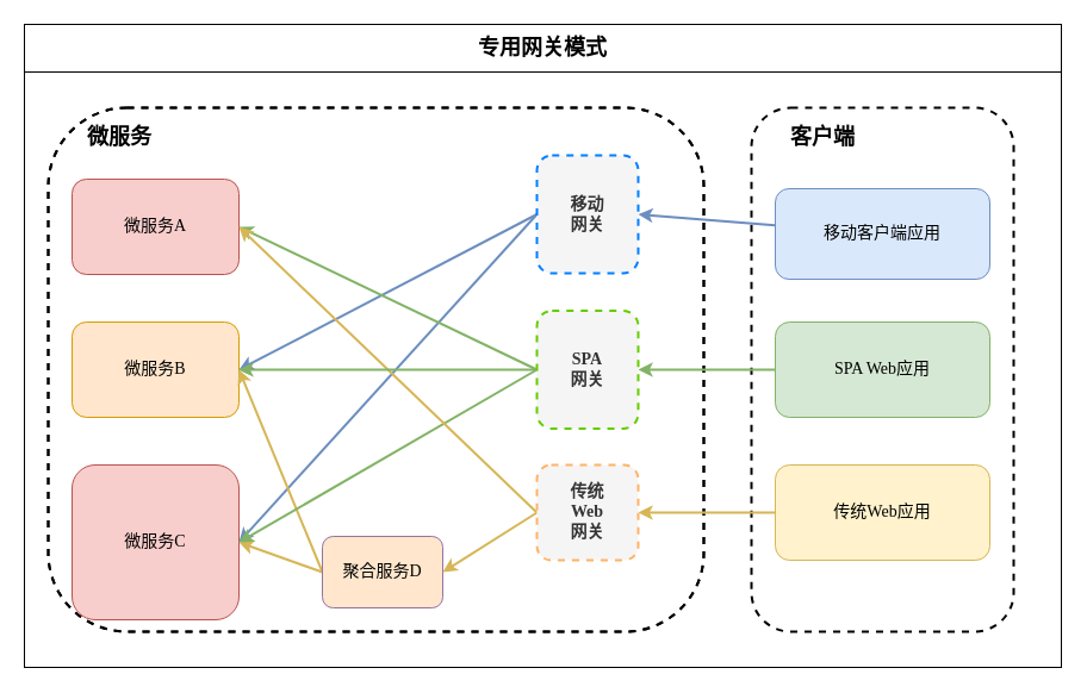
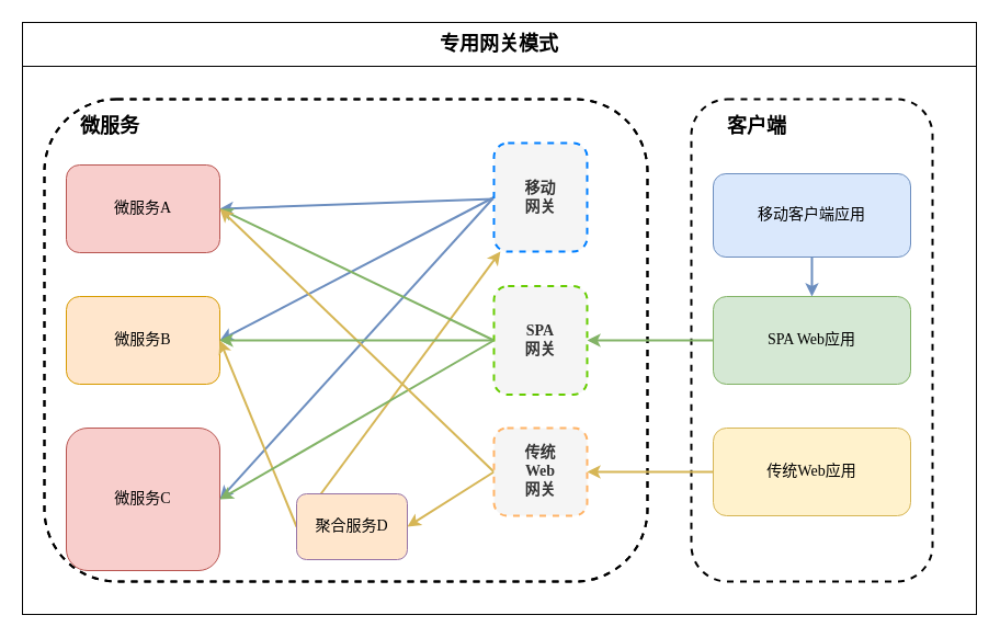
  <mxCell id="0" />
  <mxCell id="1" parent="0" />
  <mxCell id="2" value="" style="rounded=1;whiteSpace=wrap;html=1;dashed=1;fillColor=none;fontFamily=Comic Sans MS;strokeWidth=2;" parent="1" vertex="1"><mxGeometry x="40" y="90" width="550" height="440" as="geometry" /></mxCell>
  <mxCell id="3" value="" style="rounded=0;whiteSpace=wrap;html=1;fillColor=none;fontSize=18;fontFamily=Comic Sans MS;" parent="1" vertex="1"><mxGeometry x="20" y="20" width="870" height="540" as="geometry" /></mxCell>
  <mxCell id="4" value="" style="rounded=1;whiteSpace=wrap;html=1;dashed=1;fillColor=none;fontFamily=Comic Sans MS;strokeWidth=2;" parent="1" vertex="1"><mxGeometry x="40" y="90" width="550" height="440" as="geometry" /></mxCell>
  <mxCell id="5" value="微服务A" style="rounded=1;whiteSpace=wrap;html=1;fillColor=#f8cecc;strokeColor=#b85450;fontSize=14;fontFamily=Comic Sans MS;" parent="1" vertex="1"><mxGeometry x="60" y="150" width="140" height="80" as="geometry" /></mxCell>
  <mxCell id="6" value="微服务B" style="rounded=1;whiteSpace=wrap;html=1;fillColor=#ffe6cc;strokeColor=#d79b00;fontSize=14;fontFamily=Comic Sans MS;" parent="1" vertex="1"><mxGeometry x="60" y="270" width="140" height="80" as="geometry" /></mxCell>
  <mxCell id="7" value="微服务C" style="rounded=1;whiteSpace=wrap;html=1;fillColor=#f8cecc;strokeColor=#b85450;fontSize=14;fontFamily=Comic Sans MS;" parent="1" vertex="1"><mxGeometry x="60" y="390" width="140" height="130" as="geometry" /></mxCell>
  <mxCell id="8" value="微服务" style="text;html=1;strokeColor=none;fillColor=none;align=center;verticalAlign=middle;whiteSpace=wrap;rounded=0;fontSize=18;fontStyle=1;fontFamily=Comic Sans MS;" parent="1" vertex="1"><mxGeometry x="60" y="100" width="80" height="30" as="geometry" /></mxCell>
  <mxCell id="9" value="" style="rounded=1;whiteSpace=wrap;html=1;dashed=1;fillColor=none;fontFamily=Comic Sans MS;strokeWidth=2;" parent="1" vertex="1"><mxGeometry x="630" y="90" width="220" height="440" as="geometry" /></mxCell>
- <mxCell id="10" style="orthogonalLoop=1;jettySize=auto;html=1;entryX=1;entryY=0.5;entryDx=0;entryDy=0;fillColor=#dae8fc;strokeColor=#6c8ebf;strokeWidth=2;" parent="1" source="11" target="22" edge="1"><mxGeometry relative="1" as="geometry" /></mxCell>
+ <mxCell id="10" style="orthogonalLoop=1;jettySize=auto;html=1;fillColor=#dae8fc;strokeColor=#6c8ebf;strokeWidth=2;" parent="1" source="11" target="13" edge="1"><mxGeometry relative="1" as="geometry" /></mxCell>
  <mxCell id="11" value="移动客户端应用" style="rounded=1;whiteSpace=wrap;html=1;fillColor=#dae8fc;strokeColor=#6c8ebf;fontSize=14;fontFamily=Comic Sans MS;" parent="1" vertex="1"><mxGeometry x="650" y="158" width="180" height="76" as="geometry" /></mxCell>
  <mxCell id="12" style="orthogonalLoop=1;jettySize=auto;html=1;entryX=1;entryY=0.5;entryDx=0;entryDy=0;fillColor=#d5e8d4;strokeColor=#82b366;strokeWidth=2;" parent="1" source="13" target="29" edge="1"><mxGeometry relative="1" as="geometry" /></mxCell>
  <mxCell id="13" value="SPA Web应用" style="rounded=1;whiteSpace=wrap;html=1;fillColor=#d5e8d4;strokeColor=#82b366;fontSize=14;fontFamily=Comic Sans MS;" parent="1" vertex="1"><mxGeometry x="650" y="270" width="180" height="80" as="geometry" /></mxCell>
  <mxCell id="14" style="orthogonalLoop=1;jettySize=auto;html=1;entryX=1;entryY=0.5;entryDx=0;entryDy=0;fillColor=#fff2cc;strokeColor=#d6b656;strokeWidth=2;" parent="1" source="15" target="32" edge="1"><mxGeometry relative="1" as="geometry" /></mxCell>
  <mxCell id="15" value="传统Web应用" style="rounded=1;whiteSpace=wrap;html=1;fillColor=#fff2cc;strokeColor=#d6b656;fontSize=14;fontFamily=Comic Sans MS;" parent="1" vertex="1"><mxGeometry x="650" y="390" width="180" height="80" as="geometry" /></mxCell>
  <mxCell id="16" value="客户端" style="text;html=1;strokeColor=none;fillColor=none;align=center;verticalAlign=middle;whiteSpace=wrap;rounded=0;fontSize=18;fontStyle=1;fontFamily=Comic Sans MS;" parent="1" vertex="1"><mxGeometry x="650" y="100" width="80" height="30" as="geometry" /></mxCell>
  <mxCell id="17" value="" style="rounded=0;whiteSpace=wrap;html=1;fillColor=none;fontSize=18;fontFamily=Comic Sans MS;" parent="1" vertex="1"><mxGeometry x="20" y="20" width="870" height="40" as="geometry" /></mxCell>
  <mxCell id="18" value="专用网关模式" style="text;html=1;strokeColor=none;fillColor=none;align=center;verticalAlign=middle;whiteSpace=wrap;rounded=0;fontSize=18;fontStyle=1;fontFamily=Comic Sans MS;" parent="1" vertex="1"><mxGeometry x="350" y="30" width="210" height="20" as="geometry" /></mxCell>
+ <mxCell id="19" style="orthogonalLoop=1;jettySize=auto;html=1;entryX=1;entryY=0.5;entryDx=0;entryDy=0;strokeWidth=2;fillColor=#dae8fc;strokeColor=#6c8ebf;" parent="1" source="22" target="5" edge="1"><mxGeometry relative="1" as="geometry" /></mxCell>
  <mxCell id="20" style="orthogonalLoop=1;jettySize=auto;html=1;entryX=1;entryY=0.5;entryDx=0;entryDy=0;strokeWidth=2;fillColor=#dae8fc;strokeColor=#6c8ebf;exitX=0;exitY=0.5;exitDx=0;exitDy=0;" parent="1" source="22" target="6" edge="1"><mxGeometry relative="1" as="geometry" /></mxCell>
  <mxCell id="21" style="orthogonalLoop=1;jettySize=auto;html=1;entryX=1;entryY=0.5;entryDx=0;entryDy=0;strokeWidth=2;fillColor=#dae8fc;strokeColor=#6c8ebf;exitX=0;exitY=0.5;exitDx=0;exitDy=0;" parent="1" source="22" target="7" edge="1"><mxGeometry relative="1" as="geometry" /></mxCell>
  <mxCell id="22" value="移动&lt;br&gt;网关" style="rounded=1;whiteSpace=wrap;html=1;dashed=1;fillColor=#f5f5f5;fontColor=#333333;fontSize=14;fontFamily=Comic Sans MS;fontStyle=1;strokeColor=#007FFF;strokeWidth=2;" parent="1" vertex="1"><mxGeometry x="450" y="130" width="85" height="99" as="geometry" /></mxCell>
  <mxCell id="23" style="orthogonalLoop=1;jettySize=auto;html=1;entryX=1;entryY=0.5;entryDx=0;entryDy=0;fillColor=#fff2cc;strokeColor=#d6b656;strokeWidth=2;exitX=0;exitY=0.5;exitDx=0;exitDy=0;" parent="1" target="6" edge="1" source="25"><mxGeometry relative="1" as="geometry"><mxPoint x="300" y="490" as="sourcePoint" /></mxGeometry></mxCell>
- <mxCell id="24" style="orthogonalLoop=1;jettySize=auto;html=1;entryX=1;entryY=0.5;entryDx=0;entryDy=0;fillColor=#fff2cc;strokeColor=#d6b656;strokeWidth=2;exitX=0;exitY=0.5;exitDx=0;exitDy=0;" parent="1" source="25" target="7" edge="1"><mxGeometry relative="1" as="geometry" /></mxCell>
+ <mxCell id="24" style="orthogonalLoop=1;jettySize=auto;html=1;fillColor=#fff2cc;strokeColor=#d6b656;strokeWidth=2;exitX=0;exitY=0.5;exitDx=0;exitDy=0;" parent="1" source="25" target="22" edge="1"><mxGeometry relative="1" as="geometry" /></mxCell>
  <mxCell id="25" value="聚合服务D" style="rounded=1;whiteSpace=wrap;html=1;fillColor=#ffe6cc;strokeColor=#9673a6;fontSize=14;fontFamily=Comic Sans MS;" parent="1" vertex="1"><mxGeometry x="270" y="450" width="101" height="60" as="geometry" /></mxCell>
  <mxCell id="26" style="edgeStyle=orthogonalEdgeStyle;curved=1;orthogonalLoop=1;jettySize=auto;html=1;entryX=1;entryY=0.5;entryDx=0;entryDy=0;fillColor=#d5e8d4;strokeColor=#82b366;" parent="1" source="29" target="6" edge="1"><mxGeometry relative="1" as="geometry" /></mxCell>
  <mxCell id="27" style="orthogonalLoop=1;jettySize=auto;html=1;strokeWidth=2;fillColor=#d5e8d4;strokeColor=#82b366;entryX=1;entryY=0.5;entryDx=0;entryDy=0;" parent="1" edge="1" target="5"><mxGeometry relative="1" as="geometry"><mxPoint x="240" y="190" as="targetPoint" /><mxPoint x="450" y="310" as="sourcePoint" /></mxGeometry></mxCell>
  <mxCell id="28" style="orthogonalLoop=1;jettySize=auto;html=1;entryX=1;entryY=0.5;entryDx=0;entryDy=0;strokeWidth=2;fillColor=#d5e8d4;strokeColor=#82b366;exitX=0;exitY=0.5;exitDx=0;exitDy=0;" parent="1" source="29" target="7" edge="1"><mxGeometry relative="1" as="geometry" /></mxCell>
  <mxCell id="29" value="SPA&lt;br&gt;网关" style="rounded=1;whiteSpace=wrap;html=1;dashed=1;fillColor=#f5f5f5;fontColor=#333333;fontSize=14;fontFamily=Comic Sans MS;fontStyle=1;strokeWidth=2;strokeColor=#66CC00;" parent="1" vertex="1"><mxGeometry x="450" y="260.5" width="85" height="99" as="geometry" /></mxCell>
  <mxCell id="30" style="orthogonalLoop=1;jettySize=auto;html=1;entryX=1;entryY=0.5;entryDx=0;entryDy=0;fillColor=#fff2cc;strokeColor=#d6b656;strokeWidth=2;exitX=0;exitY=0.5;exitDx=0;exitDy=0;" parent="1" source="32" target="5" edge="1"><mxGeometry relative="1" as="geometry" /></mxCell>
  <mxCell id="31" style="orthogonalLoop=1;jettySize=auto;html=1;entryX=1;entryY=0.5;entryDx=0;entryDy=0;strokeWidth=2;fillColor=#fff2cc;strokeColor=#d6b656;exitX=0;exitY=0.5;exitDx=0;exitDy=0;" parent="1" source="32" target="25" edge="1"><mxGeometry relative="1" as="geometry" /></mxCell>
  <mxCell id="32" value="传统&lt;br&gt;Web&lt;br&gt;网关" style="rounded=1;whiteSpace=wrap;html=1;dashed=1;fillColor=#f5f5f5;fontColor=#333333;fontSize=14;fontFamily=Comic Sans MS;fontStyle=1;strokeColor=#FFB366;strokeWidth=2;" parent="1" vertex="1"><mxGeometry x="450" y="390" width="85" height="80" as="geometry" /></mxCell>
  <mxCell id="33" style="edgeStyle=orthogonalEdgeStyle;curved=1;orthogonalLoop=1;jettySize=auto;html=1;entryX=1;entryY=0.5;entryDx=0;entryDy=0;fillColor=#d5e8d4;strokeColor=#82b366;strokeWidth=2;" parent="1" edge="1" target="6"><mxGeometry relative="1" as="geometry"><mxPoint x="450" y="310" as="sourcePoint" /><mxPoint x="240" y="310" as="targetPoint" /></mxGeometry></mxCell>
